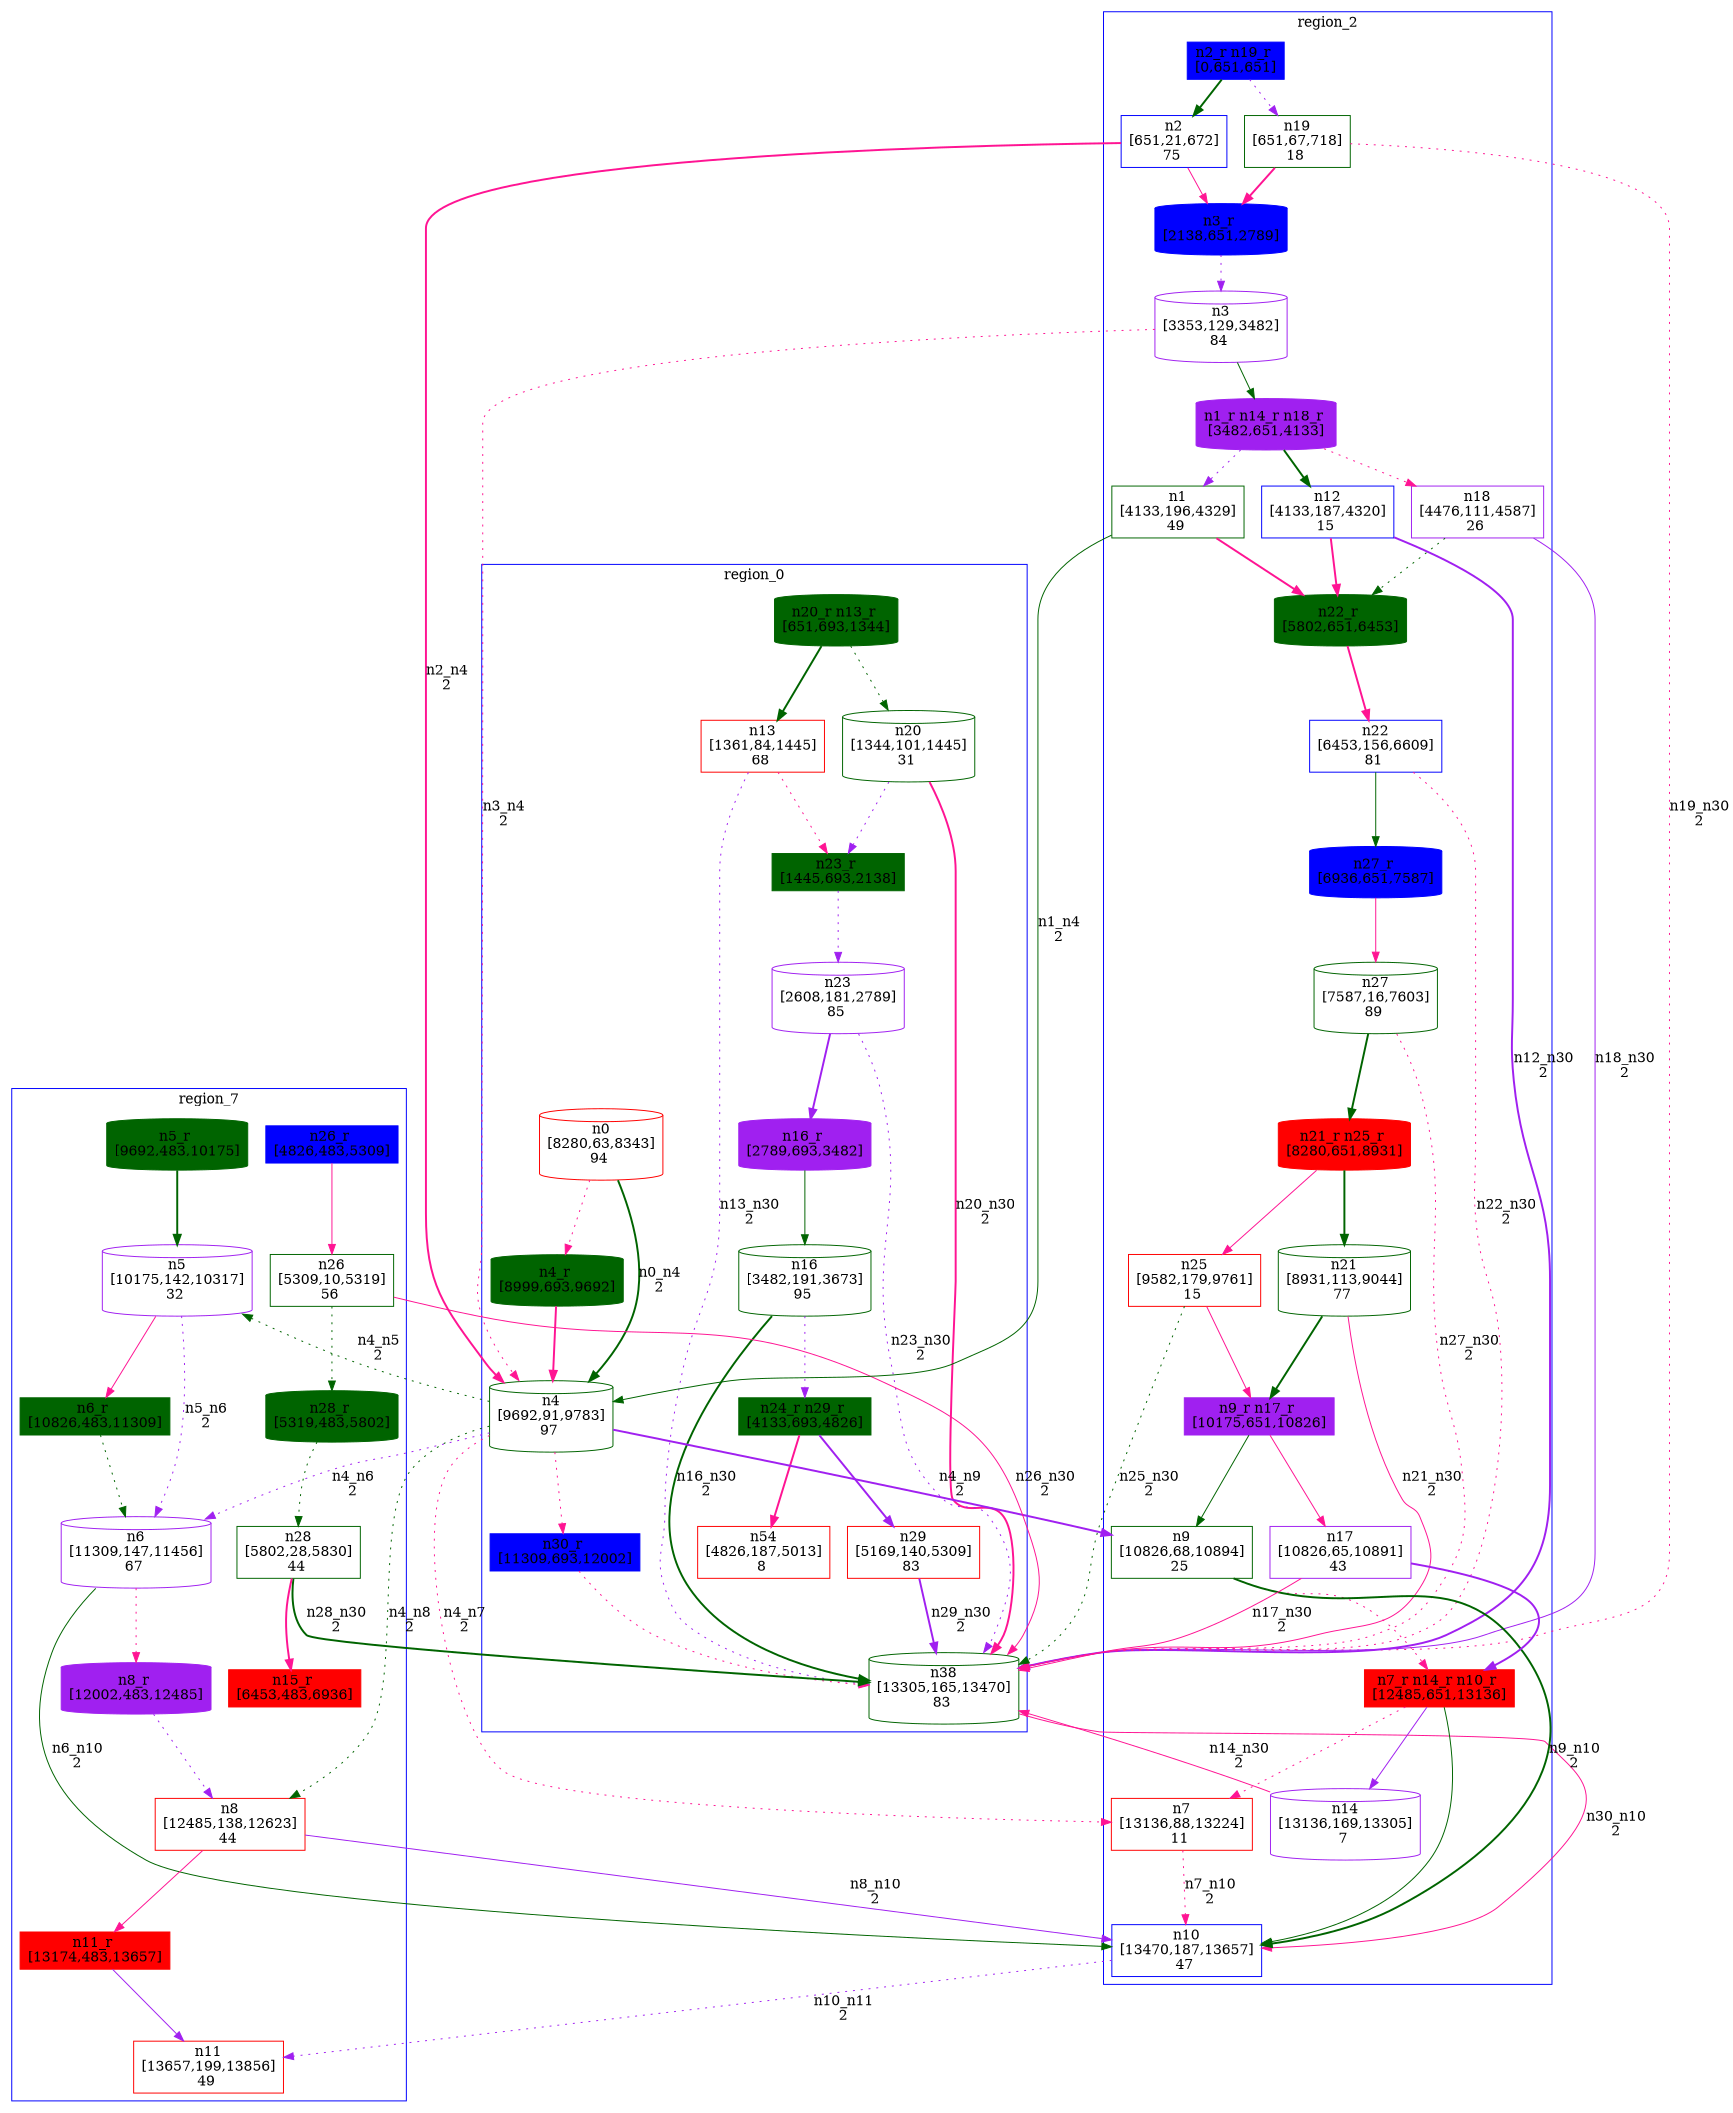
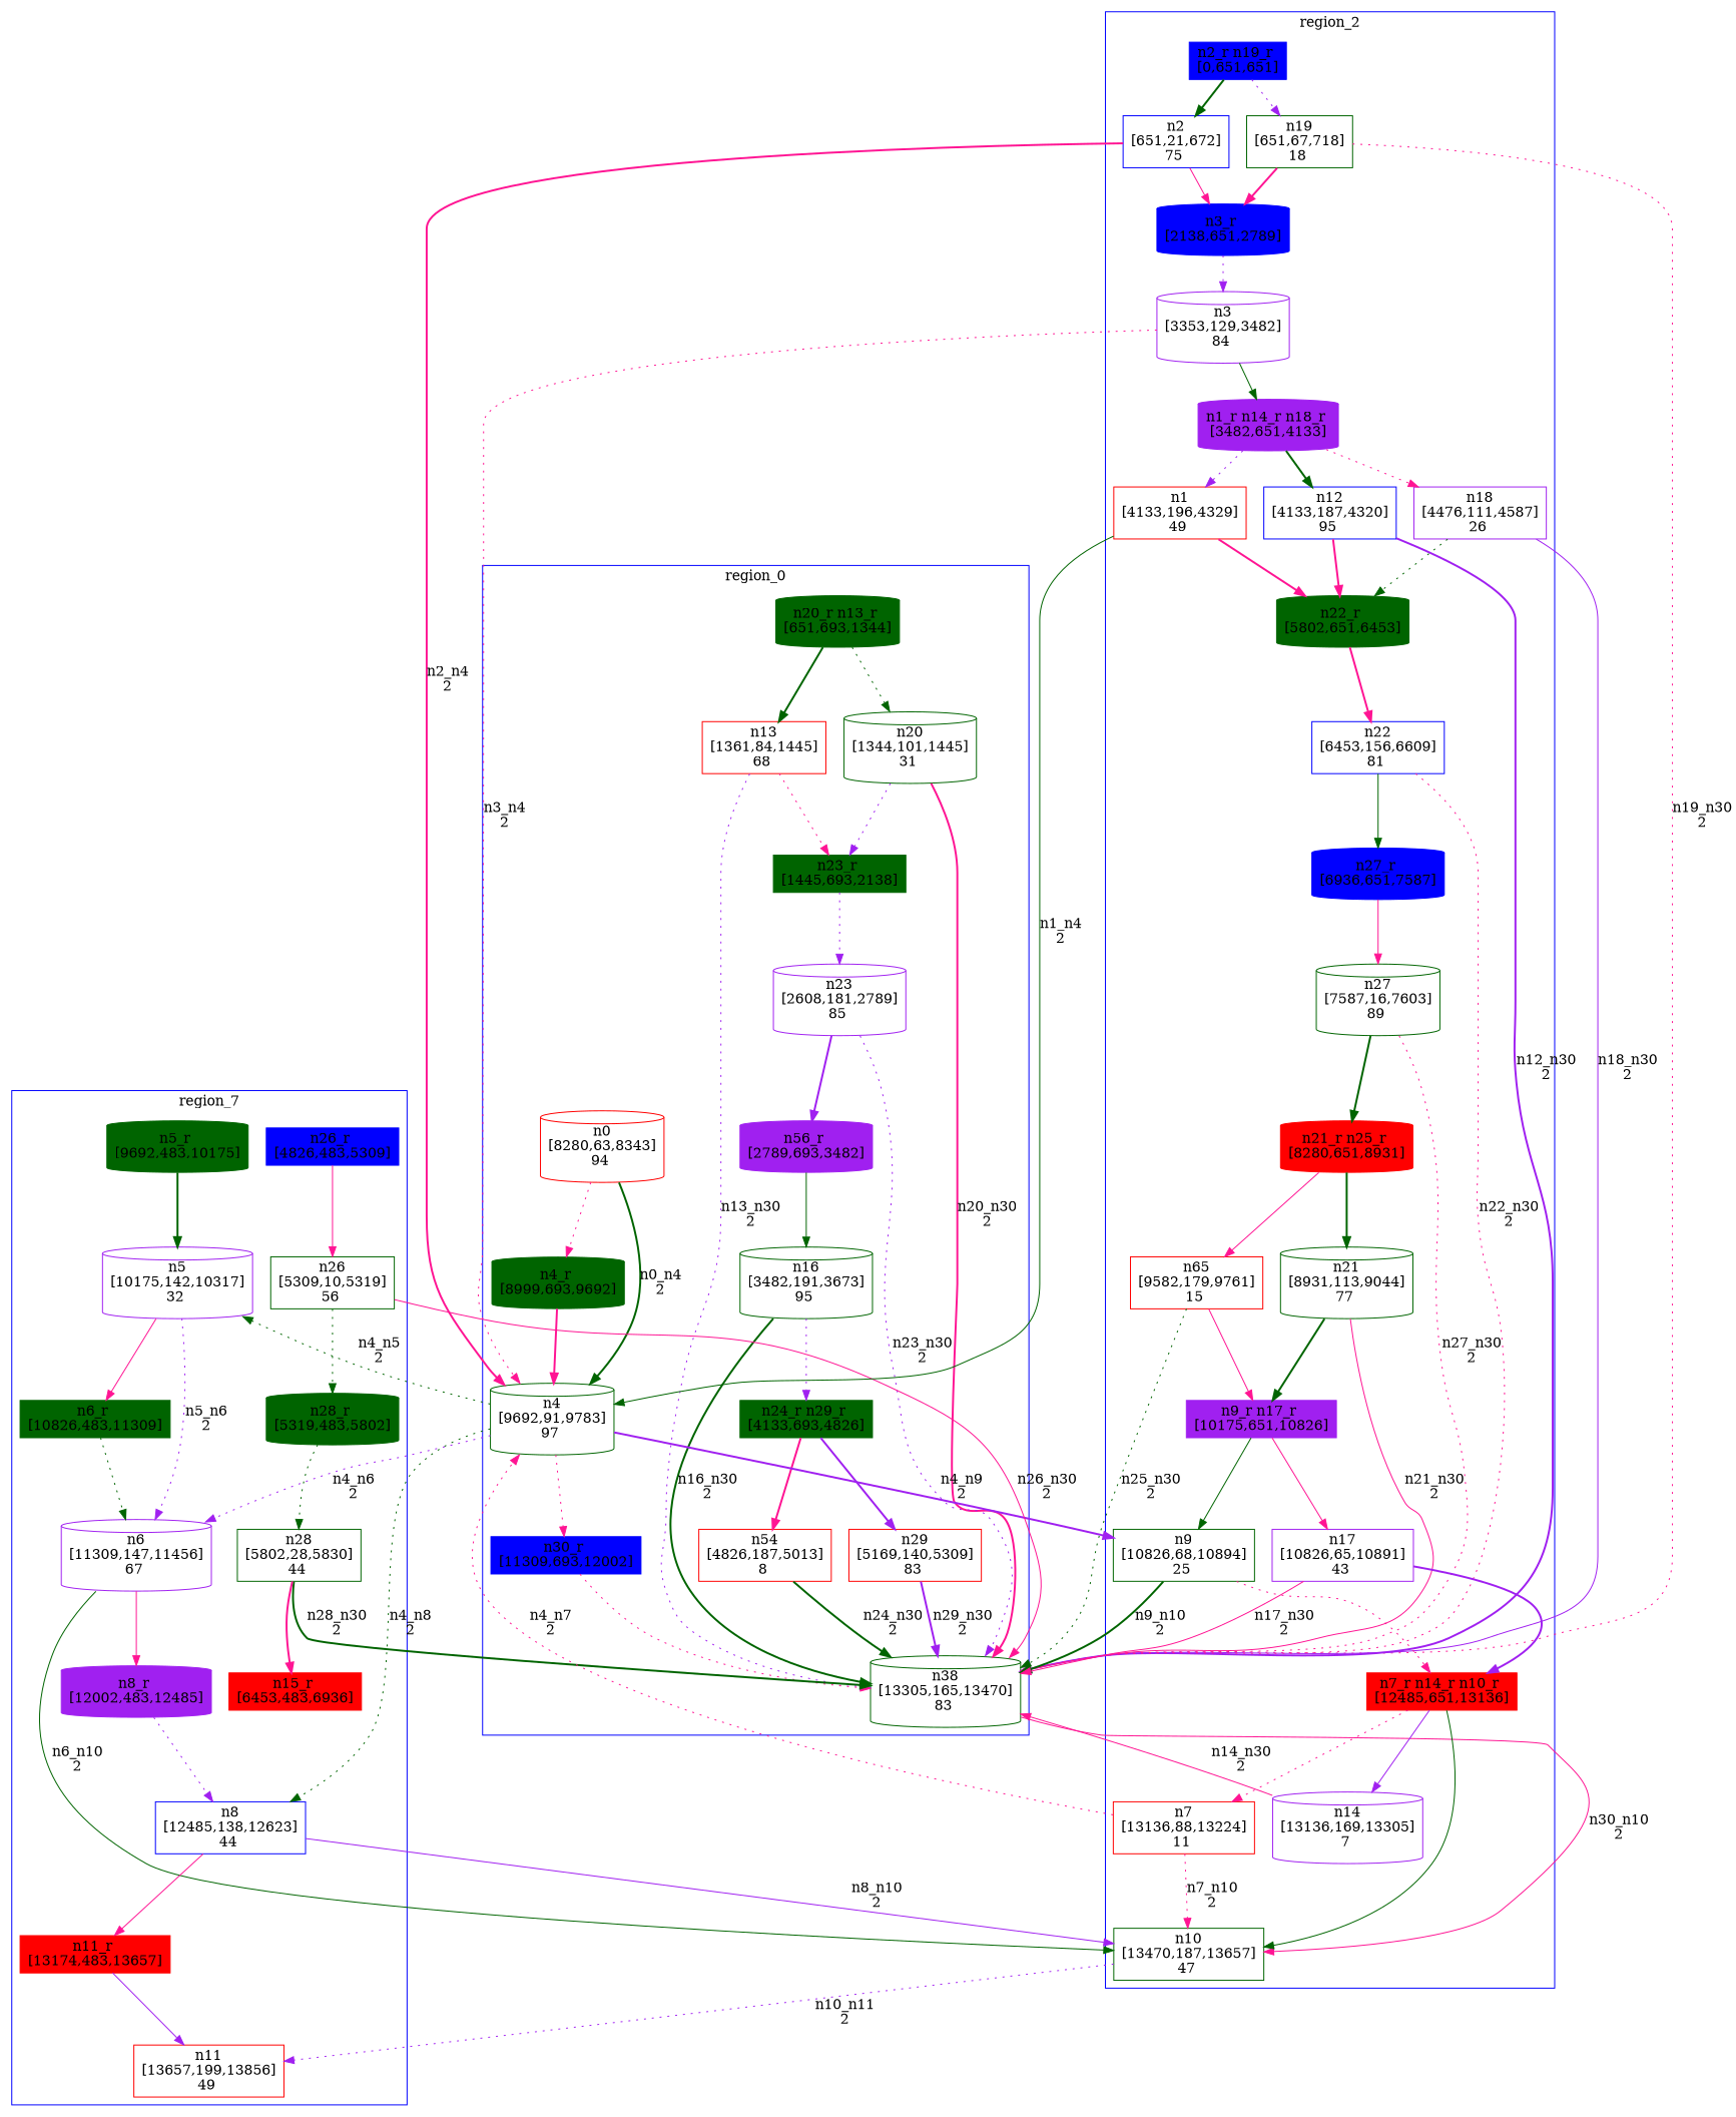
  digraph {
    node [color=darkgreen shape=box]
    edge [color=deeppink style=dotted]
    n1 [label="n20_r n13_r \n[651,693,1344]" shape=cylinder style=filled]
    n2 [label="n20\n[1344,101,1445]\n31 " shape=cylinder]
    n3 [color=red label="n13\n[1361,84,1445]\n68 "]
    n4 [label="n23_r \n[1445,693,2138]" style=filled]
    n5 [color=purple label="n23\n[2608,181,2789]\n85 " shape=cylinder]
-   n6 [color=purple label="n16_r \n[2789,693,3482]" shape=cylinder style=filled]
+   n6 [color=purple label="n56_r \n[2789,693,3482]" shape=cylinder style=filled]
    n7 [label="n16\n[3482,191,3673]\n95 " shape=cylinder]
    n8 [label="n24_r n29_r \n[4133,693,4826]" style=filled]
    n9 [color=red label="n54\n[4826,187,5013]\n8 "]
    n10 [color=red label="n29\n[5169,140,5309]\n83 "]
    n11 [color=red label="n0\n[8280,63,8343]\n94 " shape=cylinder]
    n12 [label="n4_r \n[8999,693,9692]" shape=cylinder style=filled]
    n13 [label="n4\n[9692,91,9783]\n97 " shape=cylinder]
    n14 [color=blue label="n30_r \n[11309,693,12002]" style=filled]
    n15 [label="n38\n[13305,165,13470]\n83 " shape=cylinder]
    n16 [color=blue label="n26_r \n[4826,483,5309]" style=filled]
    n17 [label="n26\n[5309,10,5319]\n56 "]
    n18 [label="n28_r \n[5319,483,5802]" shape=cylinder style=filled]
    n19 [label="n28\n[5802,28,5830]\n44 "]
    n20 [color=red label="n15_r \n[6453,483,6936]" style=filled]
    n21 [label="n5_r \n[9692,483,10175]" shape=cylinder style=filled]
    n22 [color=purple label="n5\n[10175,142,10317]\n32 " shape=cylinder]
    n23 [label="n6_r \n[10826,483,11309]" style=filled]
    n24 [color=purple label="n6\n[11309,147,11456]\n67 " shape=cylinder]
    n25 [color=purple label="n8_r \n[12002,483,12485]" shape=cylinder style=filled]
-   n26 [color=red label="n8\n[12485,138,12623]\n44 "]
+   n26 [color=blue label="n8\n[12485,138,12623]\n44 "]
    n27 [color=red label="n11_r \n[13174,483,13657]" style=filled]
    n28 [color=red label="n11\n[13657,199,13856]\n49 "]
    n29 [color=blue label="n2_r n19_r \n[0,651,651]" style=filled]
    n30 [color=blue label="n2\n[651,21,672]\n75 "]
    n31 [label="n19\n[651,67,718]\n18 "]
    n32 [color=blue label="n3_r \n[2138,651,2789]" shape=cylinder style=filled]
    n33 [color=purple label="n3\n[3353,129,3482]\n84 " shape=cylinder]
    n34 [color=purple label="n1_r n14_r n18_r \n[3482,651,4133]" shape=cylinder style=filled]
-   n35 [label="n1\n[4133,196,4329]\n49 "]
-   n36 [color=blue label="n12\n[4133,187,4320]\n15 "]
+   n35 [color=red label="n1\n[4133,196,4329]\n49 "]
+   n36 [color=blue label="n12\n[4133,187,4320]\n95 "]
    n37 [color=purple label="n18\n[4476,111,4587]\n26 "]
    n38 [label="n22_r \n[5802,651,6453]" shape=cylinder style=filled]
    n39 [color=blue label="n22\n[6453,156,6609]\n81 "]
    n40 [color=blue label="n27_r \n[6936,651,7587]" shape=cylinder style=filled]
    n41 [label="n27\n[7587,16,7603]\n89 " shape=cylinder]
    n42 [color=red label="n21_r n25_r \n[8280,651,8931]" shape=cylinder style=filled]
    n43 [label="n21\n[8931,113,9044]\n77 " shape=cylinder]
-   n44 [color=red label="n25\n[9582,179,9761]\n15 "]
+   n44 [color=red label="n65\n[9582,179,9761]\n15 "]
    n45 [color=purple label="n9_r n17_r \n[10175,651,10826]" style=filled]
    n46 [label="n9\n[10826,68,10894]\n25 "]
    n47 [color=purple label="n17\n[10826,65,10891]\n43 "]
    n48 [color=red label="n7_r n14_r n10_r \n[12485,651,13136]" style=filled]
    n49 [color=red label="n7\n[13136,88,13224]\n11 "]
    n50 [color=purple label="n14\n[13136,169,13305]\n7 " shape=cylinder]
-   n51 [color=blue label="n10\n[13470,187,13657]\n47 "]
+   n51 [label="n10\n[13470,187,13657]\n47 "]
    subgraph cluster_1 {
      color=blue
      label=region_0
      stytle=filled
      n1
      n2
      n3
      n4
      n5
      n6
      n7
      n8
      n9
      n10
      n11
      n12
      n13
      n14
      n15
    }
    subgraph cluster_2 {
      color=blue
      label=region_7
      stytle=filled
      n16
      n17
      n18
      n19
      n20
      n21
      n22
      n23
      n24
      n25
      n26
      n27
      n28
    }
    subgraph cluster_3 {
      color=blue
      label=region_2
      stytle=filled
      n29
      n30
      n31
      n32
      n33
      n34
      n35
      n36
      n37
      n38
      n39
      n40
      n41
      n42
      n43
      n44
      n45
      n46
      n47
      n48
      n49
      n50
      n51
    }
    n1 -> n2 [color=darkgreen]
    n1 -> n3 [color=darkgreen style=bold]
    n2 -> n4 [color=purple]
    n2 -> n15 [label="n20_n30\n2" style=bold]
    n3 -> n4
    n3 -> n15 [color=purple label="n13_n30\n2"]
    n4 -> n5 [color=purple]
    n5 -> n6 [color=purple style=bold]
    n5 -> n15 [color=purple label="n23_n30\n2"]
    n6 -> n7 [color=darkgreen style=solid]
    n7 -> n8 [color=purple]
    n7 -> n15 [color=darkgreen label="n16_n30\n2" style=bold]
    n8 -> n9 [style=bold]
    n8 -> n10 [color=purple style=bold]
+   n9 -> n15 [color=darkgreen label="n24_n30\n2" style=bold]
    n10 -> n15 [color=purple label="n29_n30\n2" style=bold]
    n11 -> n12
    n11 -> n13 [color=darkgreen label="n0_n4\n2" style=bold]
    n12 -> n13 [style=bold]
    n13 -> n14
    n13 -> n22 [color=darkgreen label="n4_n5\n2"]
    n13 -> n24 [color=purple label="n4_n6\n2"]
    n13 -> n26 [color=darkgreen label="n4_n8\n2"]
    n13 -> n46 [color=purple label="n4_n9\n2" style=bold]
-   n13 -> n49 [label="n4_n7\n2"]
+   n49 -> n13 [label="n4_n7\n2"]
    n14 -> n15
    n15 -> n51 [label="n30_n10\n2" style=solid]
    n16 -> n17 [style=solid]
    n17 -> n15 [label="n26_n30\n2" style=solid]
    n17 -> n18 [color=darkgreen]
    n18 -> n19 [color=darkgreen]
    n19 -> n15 [color=darkgreen label="n28_n30\n2" style=bold]
    n19 -> n20 [style=bold]
    n21 -> n22 [color=darkgreen style=bold]
    n22 -> n23 [style=solid]
    n22 -> n24 [color=purple label="n5_n6\n2"]
    n23 -> n24 [color=darkgreen]
-   n24 -> n25
+   n24 -> n25 [style=solid]
    n24 -> n51 [color=darkgreen label="n6_n10\n2" style=solid]
    n25 -> n26 [color=purple]
    n26 -> n27 [style=solid]
    n26 -> n51 [color=purple label="n8_n10\n2" style=solid]
    n27 -> n28 [color=purple style=solid]
    n29 -> n30 [color=darkgreen style=bold]
    n29 -> n31 [color=purple]
    n30 -> n13 [label="n2_n4\n2" style=bold]
    n30 -> n32 [style=solid]
    n31 -> n15 [label="n19_n30\n2"]
    n31 -> n32 [style=bold]
    n32 -> n33 [color=purple]
    n33 -> n13 [label="n3_n4\n2"]
    n33 -> n34 [color=darkgreen style=solid]
    n34 -> n35 [color=purple]
    n34 -> n36 [color=darkgreen style=bold]
    n34 -> n37
    n35 -> n13 [color=darkgreen label="n1_n4\n2" style=solid]
    n35 -> n38 [style=bold]
    n36 -> n15 [color=purple label="n12_n30\n2" style=bold]
    n36 -> n38 [style=bold]
    n37 -> n15 [color=purple label="n18_n30\n2" style=solid]
    n37 -> n38 [color=darkgreen]
    n38 -> n39 [style=bold]
    n39 -> n15 [label="n22_n30\n2"]
    n39 -> n40 [color=darkgreen style=solid]
    n40 -> n41 [style=solid]
    n41 -> n15 [label="n27_n30\n2"]
    n41 -> n42 [color=darkgreen style=bold]
    n42 -> n43 [color=darkgreen style=bold]
    n42 -> n44 [style=solid]
    n43 -> n15 [label="n21_n30\n2" style=solid]
    n43 -> n45 [color=darkgreen style=bold]
    n44 -> n15 [color=darkgreen label="n25_n30\n2"]
    n44 -> n45 [style=solid]
    n45 -> n46 [color=darkgreen style=solid]
    n45 -> n47 [style=solid]
    n46 -> n48
-   n46 -> n51 [color=darkgreen label="n9_n10\n2" style=bold]
+   n46 -> n15 [color=darkgreen label="n9_n10\n2" style=bold]
    n47 -> n15 [label="n17_n30\n2" style=solid]
    n47 -> n48 [color=purple style=bold]
    n48 -> n49
    n48 -> n50 [color=purple style=solid]
    n48 -> n51 [color=darkgreen style=solid]
    n49 -> n51 [label="n7_n10\n2"]
    n50 -> n15 [label="n14_n30\n2" style=solid]
    n51 -> n28 [color=purple label="n10_n11\n2"]
  }
